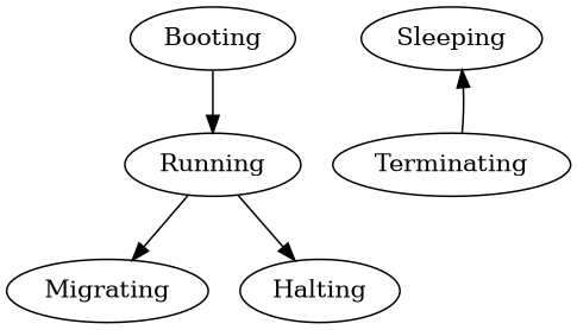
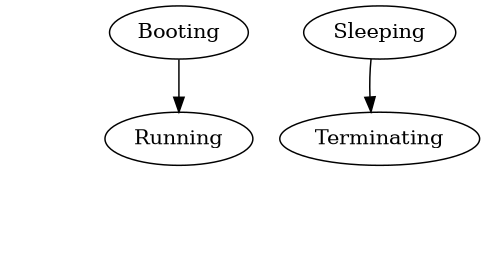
  digraph {
    Booting
    Running
-   Migrating
-   Halting
    Sleeping
    Terminating
    Booting -> Running
-   Running -> Migrating
-   Running -> Halting
-   Terminating -> Sleeping
+   Sleeping -> Terminating
  }
